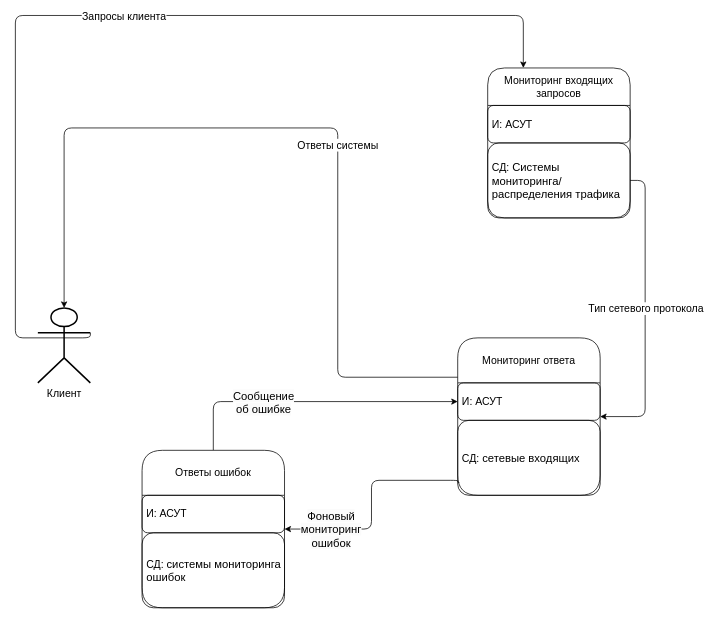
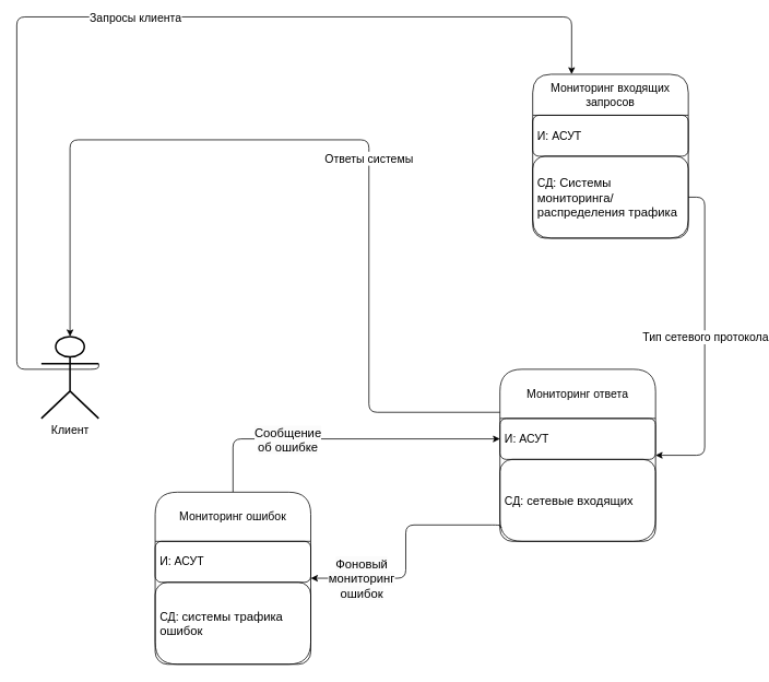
  <mxCell id="0" />
  <mxCell id="1" parent="0" />
  <mxCell id="2" value="&lt;font style=&quot;font-size: 14px;&quot;&gt;Клиент&lt;/font&gt;" style="shape=umlActor;verticalLabelPosition=bottom;verticalAlign=top;html=1;outlineConnect=0;strokeWidth=2;rounded=1;" parent="1" vertex="1"><mxGeometry x="50" y="410" width="70" height="100" as="geometry" /></mxCell>
  <mxCell id="3" value="&lt;font style=&quot;font-size: 14px;&quot;&gt;Мониторинг входящих запросов&lt;/font&gt;" style="swimlane;fontStyle=0;childLayout=stackLayout;horizontal=1;startSize=50;horizontalStack=0;resizeParent=1;resizeParentMax=0;resizeLast=0;collapsible=1;marginBottom=0;whiteSpace=wrap;html=1;rounded=1;" parent="1" vertex="1"><mxGeometry x="650" y="90" width="190" height="200" as="geometry"><mxRectangle x="240" y="60" width="210" height="50" as="alternateBounds" /></mxGeometry></mxCell>
  <mxCell id="4" value="&lt;font style=&quot;font-size: 14px;&quot; face=&quot;Helvetica&quot;&gt;&lt;font style=&quot;font-size: 14px;&quot;&gt;И:&amp;nbsp;&lt;/font&gt;&lt;/font&gt;&lt;span style=&quot;font-size: 14px; text-align: center; text-wrap-mode: nowrap;&quot;&gt;АСУТ&lt;/span&gt;" style="text;strokeColor=default;fillColor=none;align=left;verticalAlign=middle;spacingLeft=4;spacingRight=4;overflow=hidden;points=[[0,0.5],[1,0.5]];portConstraint=eastwest;rotatable=0;whiteSpace=wrap;html=1;rounded=1;" parent="3" vertex="1"><mxGeometry y="50" width="190" height="50" as="geometry" /></mxCell>
  <mxCell id="5" value="&lt;font style=&quot;font-size: 14px;&quot; face=&quot;Helvetica&quot;&gt;&lt;font style=&quot;font-size: 14px;&quot;&gt;СД:&amp;nbsp;&lt;/font&gt;&lt;/font&gt;&lt;span style=&quot;font-size: 15px;&quot;&gt;Системы мониторинга/распределения трафика&lt;/span&gt;" style="text;strokeColor=default;fillColor=none;align=left;verticalAlign=middle;spacingLeft=4;spacingRight=4;overflow=hidden;points=[[0,0.5],[1,0.5]];portConstraint=eastwest;rotatable=0;whiteSpace=wrap;html=1;rounded=1;" parent="3" vertex="1"><mxGeometry y="100" width="190" height="100" as="geometry" /></mxCell>
  <mxCell id="6" style="edgeStyle=orthogonalEdgeStyle;rounded=1;orthogonalLoop=1;jettySize=auto;html=1;exitX=1;exitY=0.333;exitDx=0;exitDy=0;exitPerimeter=0;entryX=0.25;entryY=0;entryDx=0;entryDy=0;" parent="1" source="2" target="3" edge="1"><mxGeometry relative="1" as="geometry"><Array as="points"><mxPoint x="20" y="450" /><mxPoint x="20" y="20" /><mxPoint x="698" y="20" /><mxPoint x="698" y="90" /></Array><mxPoint x="700" y="80" as="targetPoint" /></mxGeometry></mxCell>
  <mxCell id="7" value="&lt;span style=&quot;font-size: 14px;&quot;&gt;Запросы клиента&lt;/span&gt;" style="edgeLabel;html=1;align=center;verticalAlign=middle;resizable=0;points=[];rounded=1;" parent="6" vertex="1" connectable="0"><mxGeometry x="-0.038" y="2" relative="1" as="geometry"><mxPoint x="63" y="2" as="offset" /></mxGeometry></mxCell>
  <mxCell id="8" style="edgeStyle=orthogonalEdgeStyle;rounded=1;orthogonalLoop=1;jettySize=auto;html=1;exitX=0.011;exitY=0.83;exitDx=0;exitDy=0;entryX=1;entryY=0.5;entryDx=0;entryDy=0;exitPerimeter=0;" parent="1" source="12" target="17" edge="1"><mxGeometry relative="1" as="geometry"><Array as="points"><mxPoint x="610" y="643" /><mxPoint x="610" y="640" /><mxPoint x="495" y="640" /><mxPoint x="495" y="705" /></Array></mxGeometry></mxCell>
  <mxCell id="9" value="&lt;span style=&quot;font-size: 15px; text-align: left; text-wrap-mode: wrap; background-color: rgb(251, 251, 251);&quot;&gt;Фоновый мониторинг ошибок&lt;/span&gt;" style="edgeLabel;html=1;align=center;verticalAlign=middle;resizable=0;points=[];rounded=1;" parent="8" vertex="1" connectable="0"><mxGeometry x="-0.047" relative="1" as="geometry"><mxPoint x="-55" y="42" as="offset" /></mxGeometry></mxCell>
  <mxCell id="10" value="&lt;font style=&quot;font-size: 14px;&quot;&gt;Мониторинг ответа&lt;/font&gt;" style="swimlane;fontStyle=0;childLayout=stackLayout;horizontal=1;startSize=60;horizontalStack=0;resizeParent=1;resizeParentMax=0;resizeLast=0;collapsible=1;marginBottom=0;whiteSpace=wrap;html=1;rounded=1;" parent="1" vertex="1"><mxGeometry x="610" y="450" width="190" height="210" as="geometry"><mxRectangle x="240" y="60" width="210" height="50" as="alternateBounds" /></mxGeometry></mxCell>
  <mxCell id="11" value="&lt;font style=&quot;font-size: 14px;&quot; face=&quot;Helvetica&quot;&gt;&lt;font style=&quot;font-size: 14px;&quot;&gt;И:&amp;nbsp;&lt;/font&gt;&lt;/font&gt;&lt;span style=&quot;font-size: 14px; text-align: center; text-wrap-mode: nowrap;&quot;&gt;АСУТ&lt;/span&gt;" style="text;strokeColor=default;fillColor=none;align=left;verticalAlign=middle;spacingLeft=4;spacingRight=4;overflow=hidden;points=[[0,0.5],[1,0.5]];portConstraint=eastwest;rotatable=0;whiteSpace=wrap;html=1;rounded=1;" parent="10" vertex="1"><mxGeometry y="60" width="190" height="50" as="geometry" /></mxCell>
  <mxCell id="12" value="&lt;div style=&quot;text-align: left;&quot;&gt;&lt;span style=&quot;font-size: 14px; background-color: initial;&quot;&gt;СД: &lt;/span&gt;&lt;span style=&quot;background-color: initial; font-size: 15px;&quot;&gt;сетевые входящих&lt;/span&gt;&lt;/div&gt;" style="text;strokeColor=default;fillColor=none;align=left;verticalAlign=middle;spacingLeft=4;spacingRight=4;overflow=hidden;points=[[0,0.5],[1,0.5]];portConstraint=eastwest;rotatable=0;whiteSpace=wrap;html=1;rounded=1;" parent="10" vertex="1"><mxGeometry y="110" width="190" height="100" as="geometry" /></mxCell>
  <mxCell id="13" style="edgeStyle=orthogonalEdgeStyle;rounded=1;orthogonalLoop=1;jettySize=auto;html=1;exitX=1;exitY=0.5;exitDx=0;exitDy=0;entryX=1;entryY=0.5;entryDx=0;entryDy=0;" parent="1" source="5" target="10" edge="1"><mxGeometry relative="1" as="geometry" /></mxCell>
  <mxCell id="14" value="&lt;span style=&quot;font-size: 14px;&quot;&gt;Тип сетевого протокола&lt;/span&gt;" style="edgeLabel;html=1;align=center;verticalAlign=middle;resizable=0;points=[];rounded=1;" parent="13" vertex="1" connectable="0"><mxGeometry x="0.661" y="-1" relative="1" as="geometry"><mxPoint x="1" y="-138" as="offset" /></mxGeometry></mxCell>
  <mxCell id="15" style="edgeStyle=orthogonalEdgeStyle;rounded=1;orthogonalLoop=1;jettySize=auto;html=1;entryX=0;entryY=0.5;entryDx=0;entryDy=0;" parent="1" source="17" edge="1" target="11"><mxGeometry relative="1" as="geometry"><mxPoint x="300" y="220" as="targetPoint" /></mxGeometry></mxCell>
  <mxCell id="16" value="&lt;span style=&quot;font-size: 15px; text-align: left; text-wrap-mode: wrap; background-color: rgb(251, 251, 251);&quot;&gt;Сообщение об ошибке&lt;/span&gt;" style="edgeLabel;html=1;align=center;verticalAlign=middle;resizable=0;points=[];rounded=1;" parent="15" vertex="1" connectable="0"><mxGeometry x="0.036" y="2" relative="1" as="geometry"><mxPoint x="-72" y="2" as="offset" /></mxGeometry></mxCell>
- <mxCell id="17" value="&lt;font style=&quot;font-size: 14px;&quot;&gt;Ответы ошибок&lt;/font&gt;" style="swimlane;fontStyle=0;childLayout=stackLayout;horizontal=1;startSize=60;horizontalStack=0;resizeParent=1;resizeParentMax=0;resizeLast=0;collapsible=1;marginBottom=0;whiteSpace=wrap;html=1;rounded=1;" parent="1" vertex="1"><mxGeometry x="189" y="600" width="190" height="210" as="geometry"><mxRectangle x="240" y="60" width="210" height="50" as="alternateBounds" /></mxGeometry></mxCell>
+ <mxCell id="17" value="&lt;font style=&quot;font-size: 14px;&quot;&gt;Мониторинг ошибок&lt;/font&gt;" style="swimlane;fontStyle=0;childLayout=stackLayout;horizontal=1;startSize=60;horizontalStack=0;resizeParent=1;resizeParentMax=0;resizeLast=0;collapsible=1;marginBottom=0;whiteSpace=wrap;html=1;rounded=1;" parent="1" vertex="1"><mxGeometry x="189" y="600" width="190" height="210" as="geometry"><mxRectangle x="240" y="60" width="210" height="50" as="alternateBounds" /></mxGeometry></mxCell>
  <mxCell id="18" value="&lt;font style=&quot;font-size: 14px;&quot; face=&quot;Helvetica&quot;&gt;&lt;font style=&quot;font-size: 14px;&quot;&gt;И:&amp;nbsp;&lt;/font&gt;&lt;/font&gt;&lt;span style=&quot;font-size: 14px; text-align: center; text-wrap-mode: nowrap;&quot;&gt;АСУТ&lt;/span&gt;" style="text;strokeColor=default;fillColor=none;align=left;verticalAlign=middle;spacingLeft=4;spacingRight=4;overflow=hidden;points=[[0,0.5],[1,0.5]];portConstraint=eastwest;rotatable=0;whiteSpace=wrap;html=1;rounded=1;" parent="17" vertex="1"><mxGeometry y="60" width="190" height="50" as="geometry" /></mxCell>
- <mxCell id="19" value="&lt;div style=&quot;&quot;&gt;&lt;span style=&quot;font-size: 14px; background-color: initial;&quot;&gt;СД:&amp;nbsp;&lt;/span&gt;&lt;span style=&quot;font-size: 15px; background-color: initial;&quot;&gt;системы мониторинга ошибок&lt;/span&gt;&lt;/div&gt;" style="text;strokeColor=default;fillColor=none;align=left;verticalAlign=middle;spacingLeft=4;spacingRight=4;overflow=hidden;points=[[0,0.5],[1,0.5]];portConstraint=eastwest;rotatable=0;whiteSpace=wrap;html=1;rounded=1;" parent="17" vertex="1"><mxGeometry y="110" width="190" height="100" as="geometry" /></mxCell>
+ <mxCell id="19" value="&lt;div style=&quot;&quot;&gt;&lt;span style=&quot;font-size: 14px; background-color: initial;&quot;&gt;СД:&amp;nbsp;&lt;/span&gt;&lt;span style=&quot;font-size: 15px; background-color: initial;&quot;&gt;системы трафика ошибок&lt;/span&gt;&lt;/div&gt;" style="text;strokeColor=default;fillColor=none;align=left;verticalAlign=middle;spacingLeft=4;spacingRight=4;overflow=hidden;points=[[0,0.5],[1,0.5]];portConstraint=eastwest;rotatable=0;whiteSpace=wrap;html=1;rounded=1;" parent="17" vertex="1"><mxGeometry y="110" width="190" height="100" as="geometry" /></mxCell>
  <mxCell id="20" style="edgeStyle=orthogonalEdgeStyle;rounded=1;orthogonalLoop=1;jettySize=auto;html=1;exitX=0;exitY=0.25;exitDx=0;exitDy=0;entryX=0.5;entryY=0;entryDx=0;entryDy=0;entryPerimeter=0;" parent="1" source="10" target="2" edge="1"><mxGeometry relative="1" as="geometry"><Array as="points"><mxPoint x="450" y="503" /><mxPoint x="450" y="170" /><mxPoint x="85" y="170" /></Array><mxPoint x="350" y="180" as="targetPoint" /></mxGeometry></mxCell>
  <mxCell id="21" value="&lt;div style=&quot;text-align: left;&quot;&gt;&lt;span style=&quot;font-size: 14px; text-align: center;&quot;&gt;Ответы системы&lt;/span&gt;&lt;/div&gt;" style="edgeLabel;html=1;align=center;verticalAlign=middle;resizable=0;points=[];rounded=1;" parent="20" vertex="1" connectable="0"><mxGeometry x="-0.143" y="1" relative="1" as="geometry"><mxPoint as="offset" /></mxGeometry></mxCell>
